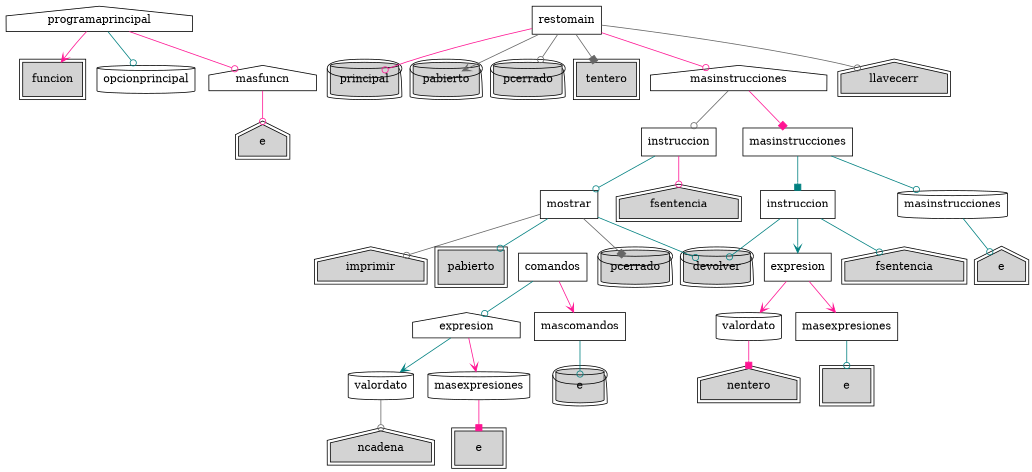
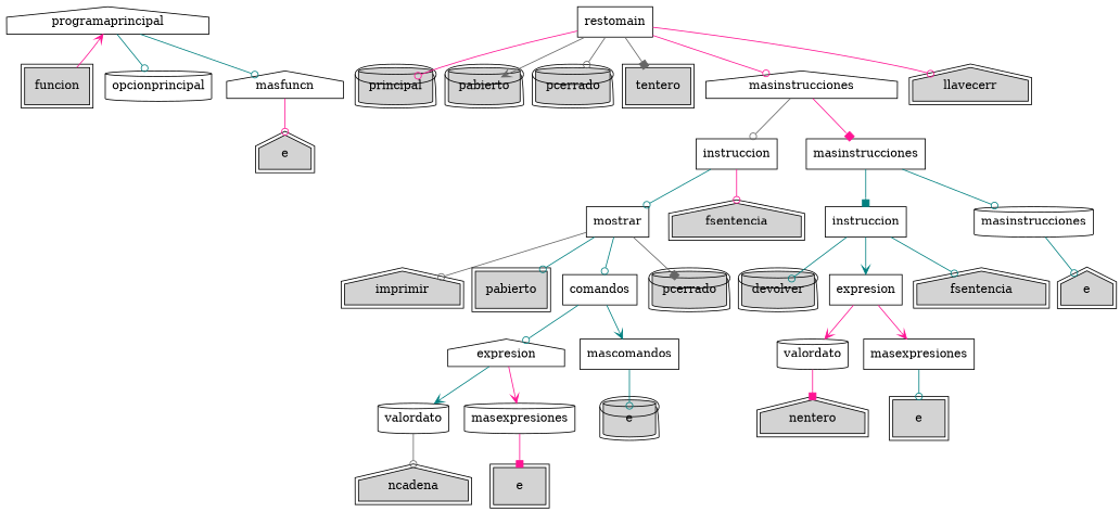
  digraph {
    fontname="DejaVu Serif"
    node [fillcolor=lightgrey fontname="DejaVu Serif" shape=box style=filled peripheries=2]
    edge [arrowhead=odot color=teal fontname="DejaVu Serif"]
    n1 [fillcolor=white label=programaprincipal shape=house peripheries=""]
    n2 [label=funcion]
    n3 [fillcolor=white label=opcionprincipal shape=cylinder peripheries=""]
    n4 [fillcolor=white label=masfuncn shape=house peripheries=""]
    n5 [label=e shape=house]
    n6 [fillcolor=white label=restomain peripheries=""]
    n7 [label=principal shape=cylinder]
    n8 [label=pabierto shape=cylinder]
    n9 [label=pcerrado shape=cylinder]
    n10 [label=tentero]
    n11 [fillcolor=white label=masinstrucciones shape=house peripheries=""]
    n12 [label=llavecerr shape=house]
    n13 [fillcolor=white label=instruccion peripheries=""]
    n14 [fillcolor=white label=masinstrucciones peripheries=""]
    n15 [fillcolor=white label=mostrar peripheries=""]
    n16 [label=fsentencia shape=house]
    n17 [fillcolor=white label=instruccion peripheries=""]
    n18 [fillcolor=white label=masinstrucciones shape=cylinder peripheries=""]
    n19 [label=imprimir shape=house]
    n20 [label=pabierto]
    n21 [fillcolor=white label=comandos peripheries=""]
    n22 [label=pcerrado shape=cylinder]
    n23 [fillcolor=white label=expresion shape=house peripheries=""]
    n24 [fillcolor=white label=mascomandos peripheries=""]
    n25 [fillcolor=white label=valordato shape=cylinder peripheries=""]
    n26 [fillcolor=white label=masexpresiones shape=cylinder peripheries=""]
    n27 [label=e shape=cylinder]
    n28 [label=ncadena shape=house]
    n29 [label=e]
    n30 [label=devolver shape=cylinder]
    n31 [fillcolor=white label=expresion peripheries=""]
    n32 [label=fsentencia shape=house]
    n33 [label=e shape=house]
    n34 [fillcolor=white label=valordato shape=cylinder peripheries=""]
    n35 [fillcolor=white label=masexpresiones peripheries=""]
    n36 [label=nentero shape=house]
    n37 [label=e]
-   n1 -> n2 [arrowhead=vee color=deeppink]
+   n2 -> n1 [arrowhead=vee color=deeppink]
    n1 -> n3
-   n1 -> n4 [color=deeppink]
+   n1 -> n4
    n4 -> n5 [color=deeppink]
    n6 -> n7 [color=deeppink]
    n6 -> n8 [arrowhead=vee color=gray40]
    n6 -> n9 [color=gray40]
    n6 -> n10 [arrowhead=box color=gray40]
    n6 -> n11 [color=deeppink]
-   n6 -> n12 [color=gray40]
+   n6 -> n12 [color=deeppink]
    n11 -> n13 [color=gray40]
    n11 -> n14 [arrowhead=box color=deeppink]
    n13 -> n15
    n13 -> n16 [color=deeppink]
    n14 -> n17 [arrowhead=box]
    n14 -> n18
    n15 -> n19 [color=gray40]
    n15 -> n20
-   n15 -> n30
+   n15 -> n21
    n15 -> n22 [arrowhead=box color=gray40]
    n17 -> n30
    n17 -> n31 [arrowhead=vee]
    n17 -> n32
    n18 -> n33
    n21 -> n23
-   n21 -> n24 [arrowhead=vee color=deeppink]
+   n21 -> n24 [arrowhead=vee]
    n23 -> n25 [arrowhead=vee]
    n23 -> n26 [arrowhead=vee color=deeppink]
    n24 -> n27
    n25 -> n28 [color=gray40]
    n26 -> n29 [arrowhead=box color=deeppink]
    n31 -> n34 [arrowhead=vee color=deeppink]
    n31 -> n35 [arrowhead=vee color=deeppink]
    n34 -> n36 [arrowhead=box color=deeppink]
    n35 -> n37
  }
